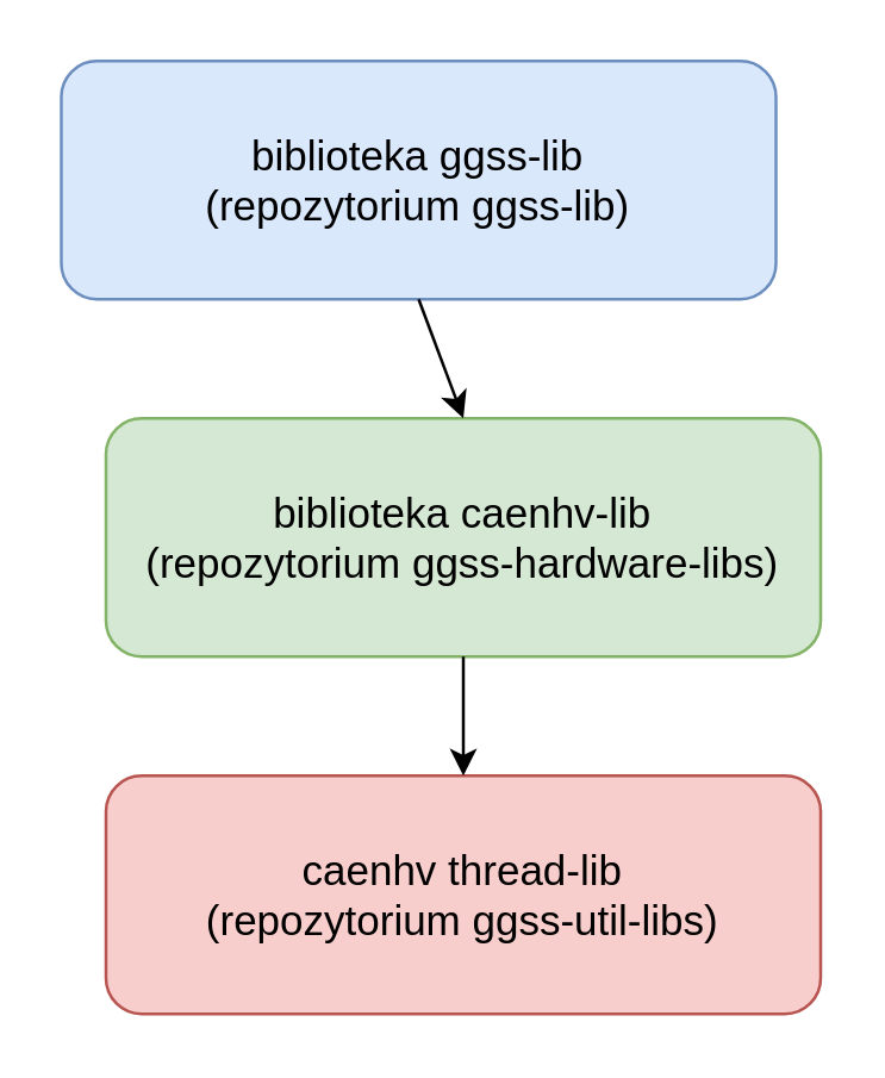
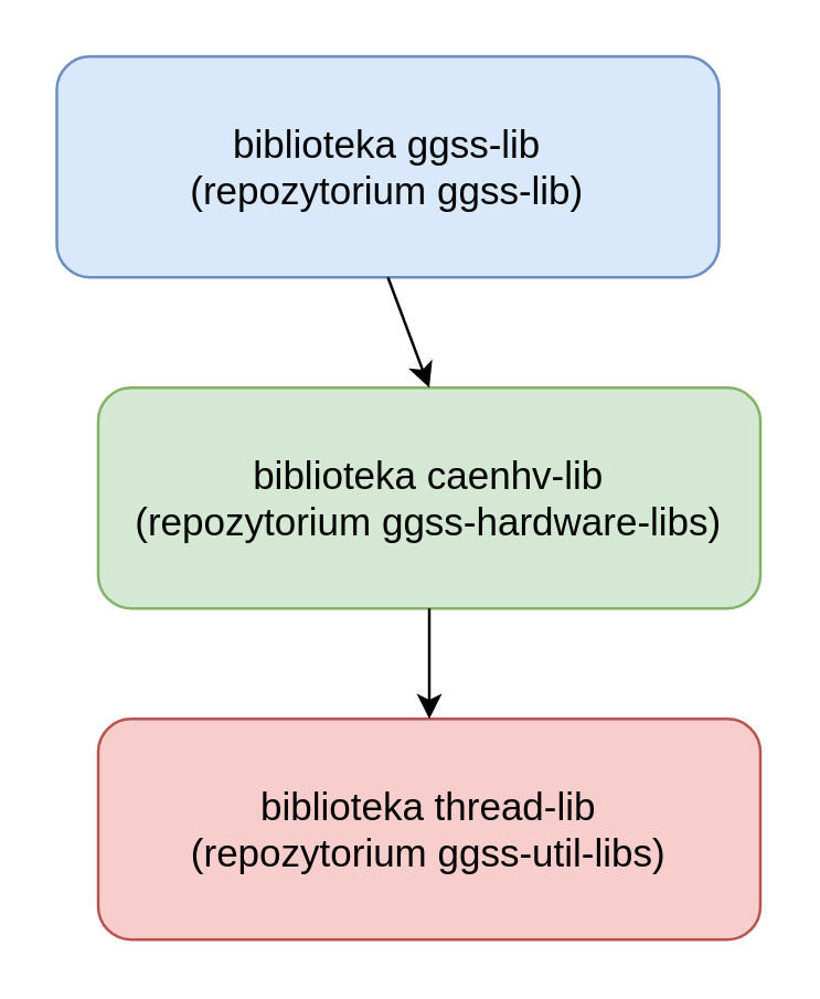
  <mxCell id="0" />
  <mxCell id="1" parent="0" />
  <mxCell id="2" value="biblioteka ggss-lib&lt;br style=&quot;font-size: 14px;&quot;&gt;(repozytorium ggss-lib)" style="rounded=1;whiteSpace=wrap;html=1;fontSize=14;fillColor=#dae8fc;strokeColor=#6c8ebf;" vertex="1" parent="1"><mxGeometry x="20" y="20" width="240" height="80" as="geometry" /></mxCell>
  <mxCell id="3" value="biblioteka caenhv-lib&lt;br style=&quot;font-size: 14px;&quot;&gt;(repozytorium ggss-hardware-libs)" style="rounded=1;whiteSpace=wrap;html=1;fontSize=14;fillColor=#d5e8d4;strokeColor=#82b366;" vertex="1" parent="1"><mxGeometry x="35" y="140" width="240" height="80" as="geometry" /></mxCell>
- <mxCell id="4" value="caenhv thread-lib&lt;br style=&quot;font-size: 14px;&quot;&gt;(repozytorium ggss-util-libs)" style="rounded=1;whiteSpace=wrap;html=1;fontSize=14;fillColor=#f8cecc;strokeColor=#b85450;" vertex="1" parent="1"><mxGeometry x="35" y="260" width="240" height="80" as="geometry" /></mxCell>
+ <mxCell id="4" value="biblioteka thread-lib&lt;br style=&quot;font-size: 14px;&quot;&gt;(repozytorium ggss-util-libs)" style="rounded=1;whiteSpace=wrap;html=1;fontSize=14;fillColor=#f8cecc;strokeColor=#b85450;" vertex="1" parent="1"><mxGeometry x="35" y="260" width="240" height="80" as="geometry" /></mxCell>
  <mxCell id="5" value="" style="endArrow=classic;html=1;fontSize=14;exitX=0.5;exitY=1;exitDx=0;exitDy=0;entryX=0.5;entryY=0;entryDx=0;entryDy=0;" edge="1" parent="1" source="2" target="3"><mxGeometry width="50" height="50" relative="1" as="geometry"><mxPoint x="285" y="250" as="sourcePoint" /><mxPoint x="335" y="200" as="targetPoint" /></mxGeometry></mxCell>
  <mxCell id="6" value="" style="endArrow=classic;html=1;fontSize=14;exitX=0.5;exitY=1;exitDx=0;exitDy=0;entryX=0.5;entryY=0;entryDx=0;entryDy=0;" edge="1" parent="1" source="3" target="4"><mxGeometry width="50" height="50" relative="1" as="geometry"><mxPoint x="285" y="250" as="sourcePoint" /><mxPoint x="335" y="200" as="targetPoint" /></mxGeometry></mxCell>
